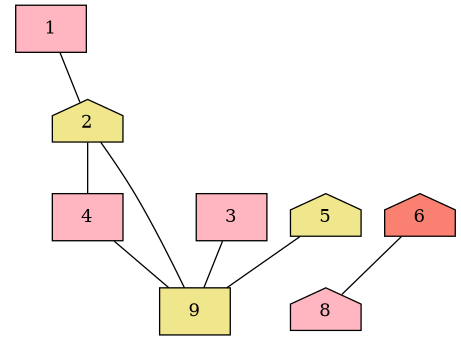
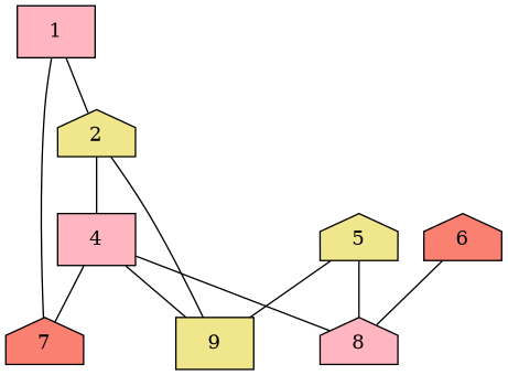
  graph {
    node [fillcolor=lightpink shape=house style=filled]
+   7 [fillcolor=salmon]
    1 [shape=box]
    2 [fillcolor=khaki]
    4 [shape=box]
    9 [fillcolor=khaki shape=box]
-   3 [shape=box]
    8
    5 [fillcolor=khaki]
    6 [fillcolor=salmon]
+   1 -- 7
    1 -- 2
    2 -- 4
    2 -- 9
+   4 -- 7
    4 -- 9
-   3 -- 9
+   4 -- 8
    5 -- 9
+   5 -- 8
    6 -- 8
  }
